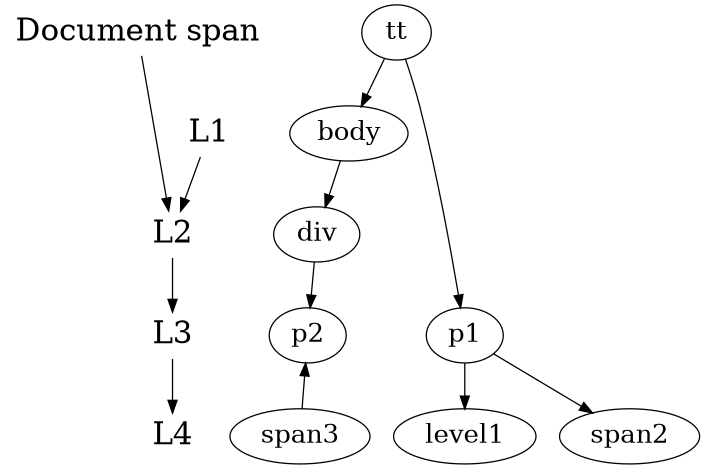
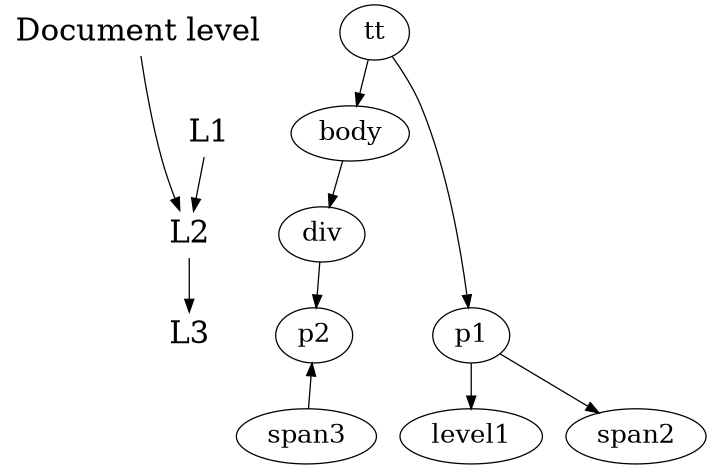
  digraph {
    node [fontsize=20 shape=ellipse]
-   "Document level" [fontsize=24 shape=plaintext label="Document span"]
+   "Document level" [fontsize=24 shape=plaintext]
    tt
    L1 [fontsize=24 shape=plaintext]
    body
    L2 [fontsize=24 shape=plaintext]
    div
    L3 [fontsize=24 shape=plaintext]
    p1
    p2
-   L4 [fontsize=24 shape=plaintext]
    n11 [label=level1]
    span2
    span3
    subgraph sub_1 {
      rank=same
      "Document level"
      tt
    }
    subgraph sub_2 {
      rank=same
      L1
      body
    }
    subgraph sub_3 {
      rank=same
      L2
      div
    }
    subgraph sub_4 {
      rank=same
      L3
      p1
      p2
    }
    subgraph sub_5 {
      rank=same
-     L4
      n11
      span2
      span3
    }
    "Document level" -> L2
    tt -> body
    tt -> p1
    L1 -> L2
    body -> div
    L2 -> L3
    div -> p2
-   L3 -> L4
    p1 -> n11
    p1 -> span2
-   L4 -> n11 [style=invis]
    span3 -> p2
  }
